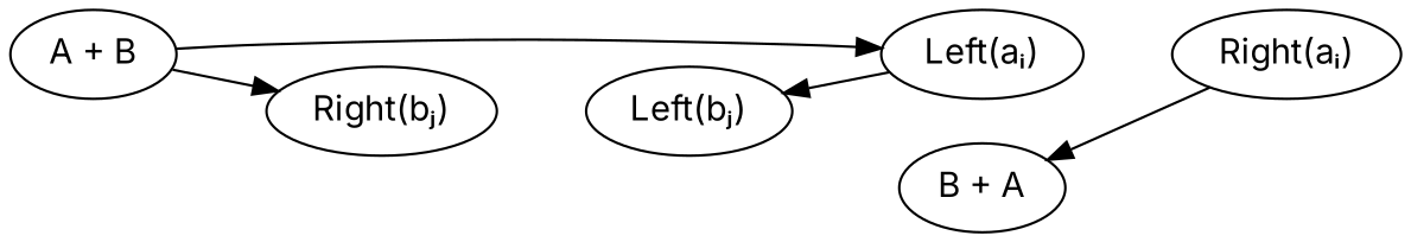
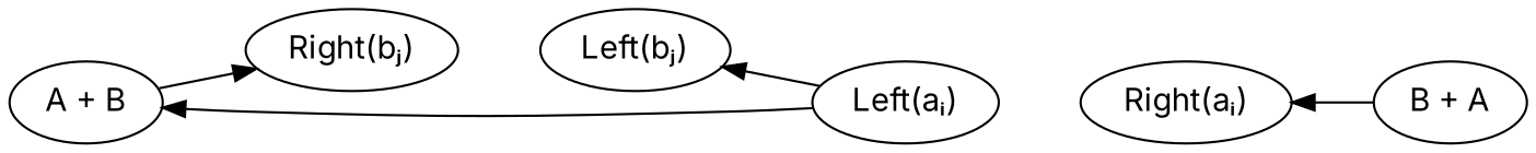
  digraph {
    fontname=Inter
    rankdir=LR
    node [fontname=Inter]
    edge [fontname=Inter]
    n1 [label="A + B"]
    n2 [label="Left(aᵢ)"]
    n3 [label="Right(bⱼ)"]
    n4 [label="Right(aᵢ)"]
    n5 [label="Left(bⱼ)"]
    n6 [label="B + A"]
-   n1 -> n2
+   n2 -> n1
    n1 -> n3
    n2 -> n4 [style=invis]
    n3 -> n5 [style=invis]
    n4 -> n2 [style=invis]
-   n6 -> n4 [dir=back]
+   n4 -> n6 [dir=back]
    n5 -> n2 [dir=back]
    n5 -> n3 [style=invis]
  }
